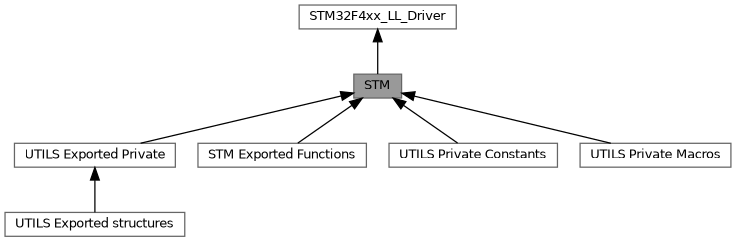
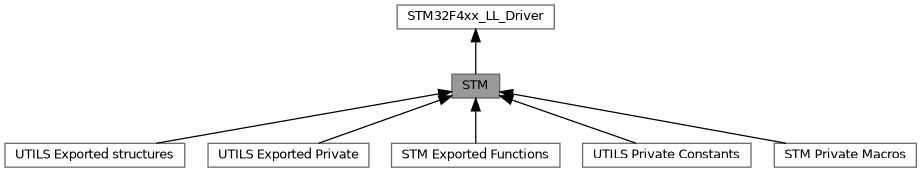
  digraph {
    rankdir=TB
    node [color=grey40 fillcolor=white fontname=Helvetica fontsize=10 shape=box style=filled]
    edge [dir=back fontname=Helvetica fontsize=10 labelfontname=Helvetica labelfontsize=10 shape=plaintext style=solid]
    n1 [height=0.2 label=STM32F4xx_LL_Driver width=0.4]
    n2 [color=gray40 fillcolor=grey60 fontcolor=black height=0.2 label=STM width=0.4]
    n3 [height=0.2 label="UTILS Exported structures" width=0.4]
    n4 [height=0.2 label="UTILS Exported Private" width=0.4]
    n5 [height=0.2 label="STM Exported Functions" width=0.4]
    n6 [height=0.2 label="UTILS Private Constants" width=0.4]
-   n7 [height=0.2 label="UTILS Private Macros" width=0.4]
+   n7 [height=0.2 label="STM Private Macros" width=0.4]
    n1 -> n2
-   n4 -> n3
+   n2 -> n3
    n2 -> n4
    n2 -> n5
    n2 -> n6
    n2 -> n7
  }
